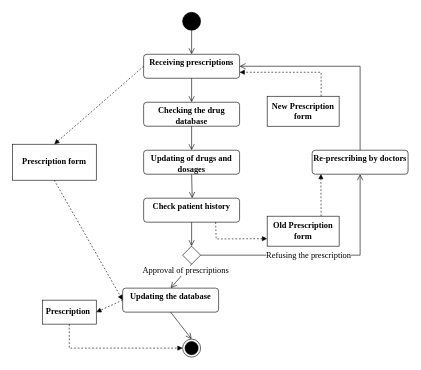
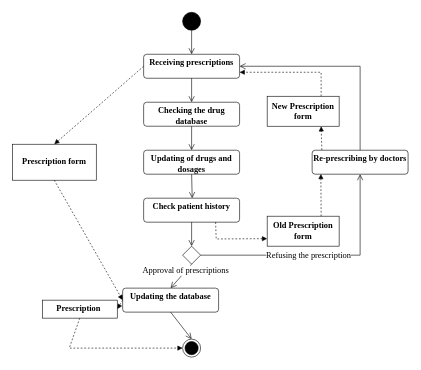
  <mxCell id="0" />
  <mxCell id="1" parent="0" />
  <mxCell id="2" value="" style="ellipse;fillColor=strokeColor;html=1;" parent="1" vertex="1"><mxGeometry x="304" y="20" width="30" height="30" as="geometry" /></mxCell>
  <mxCell id="3" value="Receiving prescriptions" style="html=1;align=center;verticalAlign=top;rounded=1;absoluteArcSize=1;arcSize=10;dashed=0;whiteSpace=wrap;fontFamily=Times New Roman;fontSize=14;fontStyle=1" parent="1" vertex="1"><mxGeometry x="239" y="90" width="160" height="40" as="geometry" /></mxCell>
  <mxCell id="4" value="Checking the drug database" style="html=1;align=center;verticalAlign=top;rounded=1;absoluteArcSize=1;arcSize=10;dashed=0;whiteSpace=wrap;fontFamily=Times New Roman;fontSize=14;fontStyle=1" parent="1" vertex="1"><mxGeometry x="239" y="170" width="160" height="40" as="geometry" /></mxCell>
  <mxCell id="5" value="Updating of drugs and dosages" style="html=1;align=center;verticalAlign=top;rounded=1;absoluteArcSize=1;arcSize=10;dashed=0;whiteSpace=wrap;fontSize=14;fontFamily=Times New Roman;fontStyle=1" parent="1" vertex="1"><mxGeometry x="239" y="250" width="160" height="40" as="geometry" /></mxCell>
  <mxCell id="6" value="Check patient history" style="html=1;align=center;verticalAlign=top;rounded=1;absoluteArcSize=1;arcSize=10;dashed=0;whiteSpace=wrap;fontFamily=Times New Roman;fontSize=14;fontStyle=1" parent="1" vertex="1"><mxGeometry x="239" y="330" width="160" height="40" as="geometry" /></mxCell>
  <mxCell id="7" value="" style="ellipse;html=1;shape=endState;fillColor=strokeColor;" parent="1" vertex="1"><mxGeometry x="304" y="565" width="30" height="30" as="geometry" /></mxCell>
  <mxCell id="8" value="" style="rhombus;" parent="1" vertex="1"><mxGeometry x="304" y="410" width="30" height="30" as="geometry" /></mxCell>
  <mxCell id="9" value="Updating the database" style="html=1;align=center;verticalAlign=top;rounded=1;absoluteArcSize=1;arcSize=10;dashed=0;whiteSpace=wrap;fontFamily=Times New Roman;fontSize=14;fontStyle=1" parent="1" vertex="1"><mxGeometry x="204" y="480" width="160" height="40" as="geometry" /></mxCell>
  <mxCell id="10" value="" style="endArrow=open;startArrow=none;endFill=0;startFill=0;endSize=8;html=1;verticalAlign=bottom;labelBackgroundColor=none;strokeWidth=1;rounded=0;exitX=0.5;exitY=1;exitDx=0;exitDy=0;entryX=0.5;entryY=0;entryDx=0;entryDy=0;" parent="1" source="3" target="4" edge="1"><mxGeometry width="160" relative="1" as="geometry"><mxPoint x="250" y="310" as="sourcePoint" /><mxPoint x="410" y="310" as="targetPoint" /></mxGeometry></mxCell>
  <mxCell id="11" value="" style="endArrow=open;startArrow=none;endFill=0;startFill=0;endSize=8;html=1;verticalAlign=bottom;labelBackgroundColor=none;strokeWidth=1;rounded=0;exitX=0.5;exitY=1;exitDx=0;exitDy=0;entryX=0.5;entryY=0;entryDx=0;entryDy=0;" parent="1" source="4" target="5" edge="1"><mxGeometry width="160" relative="1" as="geometry"><mxPoint x="329" y="140" as="sourcePoint" /><mxPoint x="329" y="180" as="targetPoint" /></mxGeometry></mxCell>
  <mxCell id="12" value="" style="endArrow=open;startArrow=none;endFill=0;startFill=0;endSize=8;html=1;verticalAlign=bottom;labelBackgroundColor=none;strokeWidth=1;rounded=0;exitX=0.5;exitY=1;exitDx=0;exitDy=0;" parent="1" source="5" edge="1"><mxGeometry width="160" relative="1" as="geometry"><mxPoint x="339" y="150" as="sourcePoint" /><mxPoint x="320" y="330" as="targetPoint" /></mxGeometry></mxCell>
  <mxCell id="13" value="" style="endArrow=open;startArrow=none;endFill=0;startFill=0;endSize=8;html=1;verticalAlign=bottom;labelBackgroundColor=none;strokeWidth=1;rounded=0;exitX=0.5;exitY=1;exitDx=0;exitDy=0;" parent="1" source="2" target="3" edge="1"><mxGeometry width="160" relative="1" as="geometry"><mxPoint x="250" y="310" as="sourcePoint" /><mxPoint x="410" y="310" as="targetPoint" /></mxGeometry></mxCell>
  <mxCell id="14" value="" style="endArrow=open;startArrow=none;endFill=0;startFill=0;endSize=8;html=1;verticalAlign=bottom;labelBackgroundColor=none;strokeWidth=1;rounded=0;exitX=0.5;exitY=1;exitDx=0;exitDy=0;entryX=0.5;entryY=0;entryDx=0;entryDy=0;" parent="1" source="6" target="8" edge="1"><mxGeometry width="160" relative="1" as="geometry"><mxPoint x="329" y="220" as="sourcePoint" /><mxPoint x="329" y="260" as="targetPoint" /></mxGeometry></mxCell>
  <mxCell id="15" value="" style="endArrow=open;startArrow=none;endFill=0;startFill=0;endSize=8;html=1;verticalAlign=bottom;labelBackgroundColor=none;strokeWidth=1;rounded=0;exitX=0.5;exitY=1;exitDx=0;exitDy=0;entryX=0.5;entryY=0;entryDx=0;entryDy=0;" parent="1" source="8" target="9" edge="1"><mxGeometry width="160" relative="1" as="geometry"><mxPoint x="250" y="480" as="sourcePoint" /><mxPoint x="410" y="480" as="targetPoint" /></mxGeometry></mxCell>
  <mxCell id="16" value="Approval of prescriptions" style="edgeLabel;html=1;align=center;verticalAlign=middle;resizable=0;points=[];fontFamily=Times New Roman;fontSize=14;" parent="15" vertex="1" connectable="0"><mxGeometry x="-0.35" y="-3" relative="1" as="geometry"><mxPoint x="3" as="offset" /></mxGeometry></mxCell>
  <mxCell id="17" value="" style="endArrow=open;startArrow=none;endFill=0;startFill=0;endSize=8;html=1;verticalAlign=bottom;labelBackgroundColor=none;strokeWidth=1;rounded=0;exitX=0.5;exitY=1;exitDx=0;exitDy=0;entryX=0.5;entryY=0;entryDx=0;entryDy=0;" parent="1" source="9" target="7" edge="1"><mxGeometry width="160" relative="1" as="geometry"><mxPoint x="250" y="480" as="sourcePoint" /><mxPoint x="410" y="480" as="targetPoint" /></mxGeometry></mxCell>
  <mxCell id="18" value="" style="endArrow=open;startArrow=none;endFill=0;startFill=0;endSize=8;html=1;verticalAlign=bottom;labelBackgroundColor=none;strokeWidth=1;rounded=0;exitX=1;exitY=0.5;exitDx=0;exitDy=0;entryX=0.5;entryY=1;entryDx=0;entryDy=0;" parent="1" source="8" target="26" edge="1"><mxGeometry width="160" relative="1" as="geometry"><mxPoint x="250" y="310" as="sourcePoint" /><mxPoint x="600" y="430" as="targetPoint" /><Array as="points"><mxPoint x="600" y="425" /></Array></mxGeometry></mxCell>
  <mxCell id="19" value="Refusing the prescription" style="edgeLabel;html=1;align=center;verticalAlign=middle;resizable=0;points=[];fontSize=14;fontFamily=Times New Roman;" parent="18" vertex="1" connectable="0"><mxGeometry x="-0.162" relative="1" as="geometry"><mxPoint x="11" as="offset" /></mxGeometry></mxCell>
  <mxCell id="20" value="&lt;font style=&quot;font-size: 14px;&quot; face=&quot;Times New Roman&quot;&gt;&lt;b&gt;Prescription form&lt;/b&gt;&lt;/font&gt;" style="html=1;align=center;verticalAlign=middle;rounded=0;absoluteArcSize=1;arcSize=10;dashed=0;whiteSpace=wrap;" parent="1" vertex="1"><mxGeometry x="20" y="240" width="140" height="60" as="geometry" /></mxCell>
  <mxCell id="21" value="" style="html=1;verticalAlign=bottom;labelBackgroundColor=none;endArrow=block;endFill=1;dashed=1;rounded=0;exitX=0;exitY=0.5;exitDx=0;exitDy=0;entryX=0.5;entryY=0;entryDx=0;entryDy=0;" parent="1" source="3" target="20" edge="1"><mxGeometry width="160" relative="1" as="geometry"><mxPoint x="250" y="310" as="sourcePoint" /><mxPoint x="410" y="310" as="targetPoint" /></mxGeometry></mxCell>
  <mxCell id="22" value="" style="html=1;verticalAlign=bottom;labelBackgroundColor=none;endArrow=block;endFill=1;dashed=1;rounded=0;exitX=0.5;exitY=1;exitDx=0;exitDy=0;entryX=0;entryY=0.5;entryDx=0;entryDy=0;" parent="1" source="20" target="9" edge="1"><mxGeometry width="160" relative="1" as="geometry"><mxPoint x="250" y="310" as="sourcePoint" /><mxPoint x="410" y="310" as="targetPoint" /></mxGeometry></mxCell>
  <mxCell id="23" value="" style="html=1;verticalAlign=bottom;labelBackgroundColor=none;endArrow=block;endFill=1;dashed=1;rounded=0;exitX=0;exitY=0.5;exitDx=0;exitDy=0;entryX=1;entryY=0.5;entryDx=0;entryDy=0;" parent="1" source="9" target="24" edge="1"><mxGeometry width="160" relative="1" as="geometry"><mxPoint x="250" y="400" as="sourcePoint" /><mxPoint x="160" y="520" as="targetPoint" /></mxGeometry></mxCell>
- <mxCell id="24" value="&lt;font style=&quot;font-size: 14px;&quot; face=&quot;Times New Roman&quot;&gt;&lt;b&gt;Prescription&amp;nbsp;&lt;/b&gt;&lt;/font&gt;" style="html=1;align=center;verticalAlign=middle;rounded=0;absoluteArcSize=1;arcSize=10;dashed=0;whiteSpace=wrap;" parent="1" vertex="1"><mxGeometry x="70" y="500" width="90" height="40" as="geometry" /></mxCell>
+ <mxCell id="24" value="&lt;font style=&quot;font-size: 14px;&quot; face=&quot;Times New Roman&quot;&gt;&lt;b&gt;Prescription&amp;nbsp;&lt;/b&gt;&lt;/font&gt;" style="html=1;align=center;verticalAlign=middle;rounded=0;absoluteArcSize=1;arcSize=10;dashed=0;whiteSpace=wrap;" parent="1" vertex="1"><mxGeometry x="70" y="500" width="125" height="30" as="geometry" /></mxCell>
  <mxCell id="25" value="" style="html=1;verticalAlign=bottom;labelBackgroundColor=none;endArrow=block;endFill=1;dashed=1;rounded=0;exitX=0.5;exitY=1;exitDx=0;exitDy=0;entryX=0;entryY=0.5;entryDx=0;entryDy=0;" parent="1" source="24" target="7" edge="1"><mxGeometry width="160" relative="1" as="geometry"><mxPoint x="250" y="400" as="sourcePoint" /><mxPoint x="410" y="400" as="targetPoint" /><Array as="points"><mxPoint x="115" y="580" /></Array></mxGeometry></mxCell>
  <mxCell id="26" value="Re-prescribing by doctors" style="html=1;align=center;verticalAlign=top;rounded=1;absoluteArcSize=1;arcSize=10;dashed=0;whiteSpace=wrap;fontSize=14;fontFamily=Times New Roman;fontStyle=1" parent="1" vertex="1"><mxGeometry x="520" y="250" width="160" height="40" as="geometry" /></mxCell>
  <mxCell id="27" value="" style="endArrow=open;startArrow=none;endFill=0;startFill=0;endSize=8;html=1;verticalAlign=bottom;labelBackgroundColor=none;strokeWidth=1;rounded=0;exitX=0.5;exitY=0;exitDx=0;exitDy=0;entryX=1;entryY=0.5;entryDx=0;entryDy=0;" parent="1" source="26" target="3" edge="1"><mxGeometry width="160" relative="1" as="geometry"><mxPoint x="300" y="310" as="sourcePoint" /><mxPoint x="560" y="170" as="targetPoint" /><Array as="points"><mxPoint x="600" y="110" /></Array></mxGeometry></mxCell>
  <mxCell id="28" value="&lt;font style=&quot;font-size: 14px;&quot; face=&quot;Times New Roman&quot;&gt;&lt;b&gt;Old Prescription form&lt;/b&gt;&lt;/font&gt;" style="html=1;align=center;verticalAlign=middle;rounded=0;absoluteArcSize=1;arcSize=10;dashed=0;whiteSpace=wrap;" parent="1" vertex="1"><mxGeometry x="445" y="360" width="120" height="50" as="geometry" /></mxCell>
  <mxCell id="29" value="" style="html=1;verticalAlign=bottom;labelBackgroundColor=none;endArrow=block;endFill=1;dashed=1;rounded=0;exitX=0.75;exitY=1;exitDx=0;exitDy=0;entryX=0;entryY=0.75;entryDx=0;entryDy=0;" parent="1" source="6" target="28" edge="1"><mxGeometry width="160" relative="1" as="geometry"><mxPoint x="300" y="310" as="sourcePoint" /><mxPoint x="450" y="390" as="targetPoint" /><Array as="points"><mxPoint x="360" y="398" /></Array></mxGeometry></mxCell>
  <mxCell id="30" value="" style="html=1;verticalAlign=bottom;labelBackgroundColor=none;endArrow=block;endFill=1;dashed=1;rounded=0;entryX=0.091;entryY=0.99;entryDx=0;entryDy=0;exitX=0.75;exitY=0;exitDx=0;exitDy=0;entryPerimeter=0;" parent="1" source="28" target="26" edge="1"><mxGeometry width="160" relative="1" as="geometry"><mxPoint x="300" y="310" as="sourcePoint" /><mxPoint x="480" y="310" as="targetPoint" /></mxGeometry></mxCell>
  <mxCell id="31" value="&lt;font style=&quot;font-size: 14px;&quot; face=&quot;Times New Roman&quot;&gt;&lt;b&gt;New Prescription form&lt;/b&gt;&lt;/font&gt;" style="html=1;align=center;verticalAlign=middle;rounded=0;absoluteArcSize=1;arcSize=10;dashed=0;whiteSpace=wrap;" parent="1" vertex="1"><mxGeometry x="445" y="160" width="120" height="50" as="geometry" /></mxCell>
+ <mxCell id="32" value="" style="html=1;verticalAlign=bottom;labelBackgroundColor=none;endArrow=block;endFill=1;dashed=1;rounded=0;entryX=0.75;entryY=1;entryDx=0;entryDy=0;exitX=0.101;exitY=-0.01;exitDx=0;exitDy=0;exitPerimeter=0;" parent="1" source="26" target="31" edge="1"><mxGeometry width="160" relative="1" as="geometry"><mxPoint x="535" y="240" as="sourcePoint" /><mxPoint x="460" y="310" as="targetPoint" /></mxGeometry></mxCell>
  <mxCell id="33" value="" style="html=1;verticalAlign=bottom;labelBackgroundColor=none;endArrow=block;endFill=1;dashed=1;rounded=0;exitX=0.75;exitY=0;exitDx=0;exitDy=0;entryX=1;entryY=0.75;entryDx=0;entryDy=0;" parent="1" source="31" target="3" edge="1"><mxGeometry width="160" relative="1" as="geometry"><mxPoint x="300" y="310" as="sourcePoint" /><mxPoint x="460" y="310" as="targetPoint" /><Array as="points"><mxPoint x="535" y="120" /></Array></mxGeometry></mxCell>
